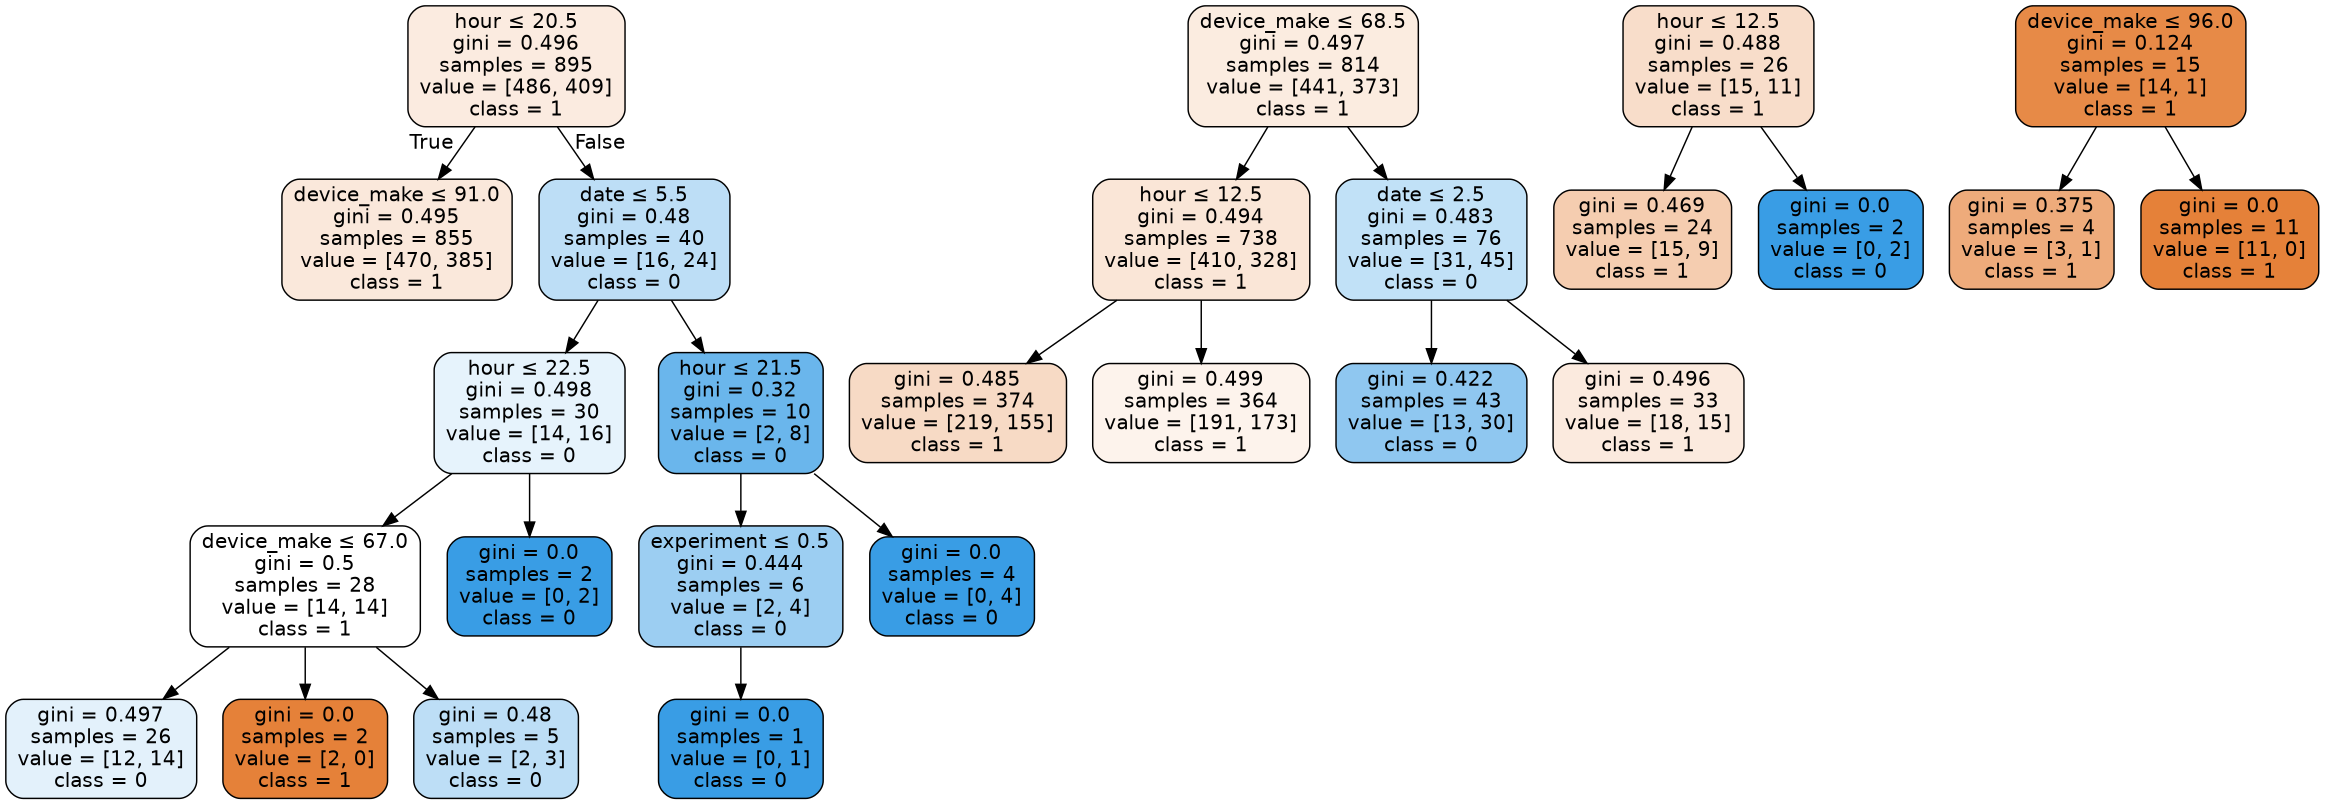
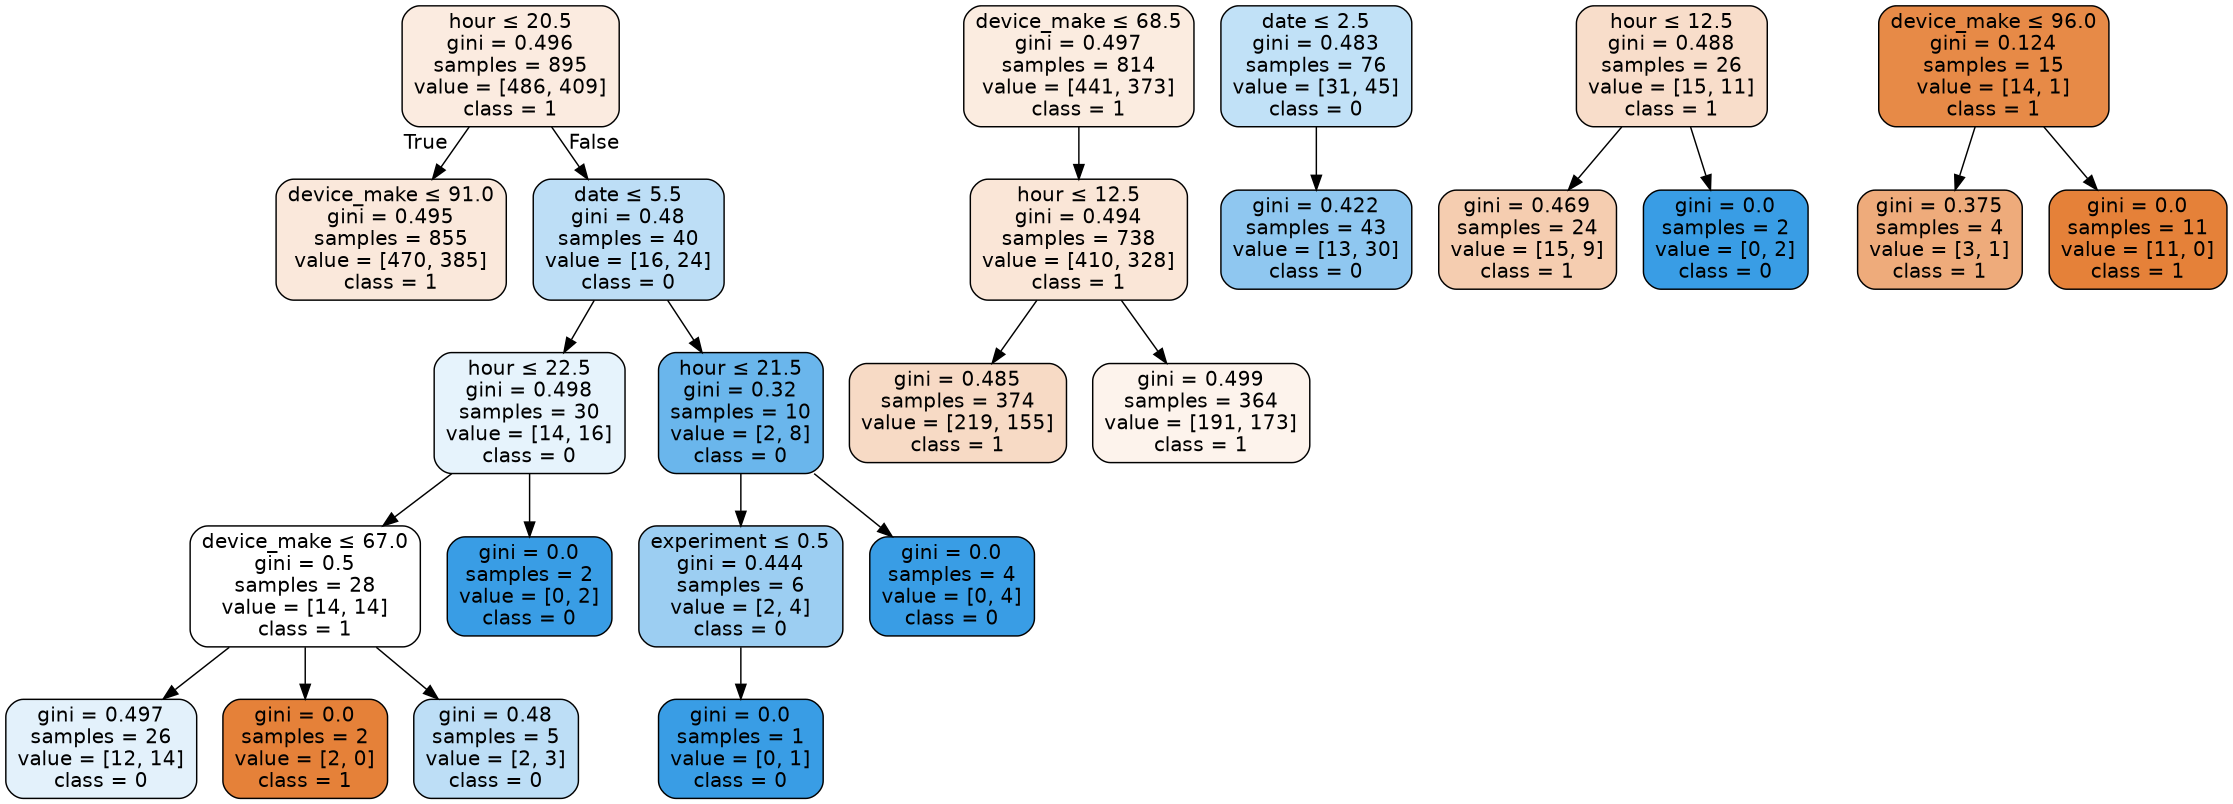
  digraph {
    node [color=black fillcolor="#399de5" fontname=helvetica shape=box style="filled, rounded"]
    edge [fontname=helvetica]
    n1 [fillcolor="#fbebe0" label=<hour &le; 20.5<br/>gini = 0.496<br/>samples = 895<br/>value = [486, 409]<br/>class = 1>]
    n2 [fillcolor="#fae8db" label=<device_make &le; 91.0<br/>gini = 0.495<br/>samples = 855<br/>value = [470, 385]<br/>class = 1>]
    n3 [fillcolor="#bddef6" label=<date &le; 5.5<br/>gini = 0.48<br/>samples = 40<br/>value = [16, 24]<br/>class = 0>]
    n4 [fillcolor="#e6f3fc" label=<hour &le; 22.5<br/>gini = 0.498<br/>samples = 30<br/>value = [14, 16]<br/>class = 0>]
    n5 [fillcolor="#6ab6ec" label=<hour &le; 21.5<br/>gini = 0.32<br/>samples = 10<br/>value = [2, 8]<br/>class = 0>]
    n6 [fillcolor="#fbece0" label=<device_make &le; 68.5<br/>gini = 0.497<br/>samples = 814<br/>value = [441, 373]<br/>class = 1>]
    n7 [fillcolor="#fae6d7" label=<hour &le; 12.5<br/>gini = 0.494<br/>samples = 738<br/>value = [410, 328]<br/>class = 1>]
    n8 [fillcolor="#c1e1f7" label=<date &le; 2.5<br/>gini = 0.483<br/>samples = 76<br/>value = [31, 45]<br/>class = 0>]
    n9 [fillcolor="#f7dac5" label=<gini = 0.485<br/>samples = 374<br/>value = [219, 155]<br/>class = 1>]
    n10 [fillcolor="#fdf3ec" label=<gini = 0.499<br/>samples = 364<br/>value = [191, 173]<br/>class = 1>]
    n11 [fillcolor="#8fc7f0" label=<gini = 0.422<br/>samples = 43<br/>value = [13, 30]<br/>class = 0>]
-   n12 [fillcolor="#fbeade" label=<gini = 0.496<br/>samples = 33<br/>value = [18, 15]<br/>class = 1>]
    n13 [fillcolor="#f8ddca" label=<hour &le; 12.5<br/>gini = 0.488<br/>samples = 26<br/>value = [15, 11]<br/>class = 1>]
    n14 [fillcolor="#f5cdb0" label=<gini = 0.469<br/>samples = 24<br/>value = [15, 9]<br/>class = 1>]
    n15 [label=<gini = 0.0<br/>samples = 2<br/>value = [0, 2]<br/>class = 0>]
    n16 [fillcolor="#e78a47" label=<device_make &le; 96.0<br/>gini = 0.124<br/>samples = 15<br/>value = [14, 1]<br/>class = 1>]
    n17 [fillcolor="#eeab7b" label=<gini = 0.375<br/>samples = 4<br/>value = [3, 1]<br/>class = 1>]
    n18 [fillcolor="#e58139" label=<gini = 0.0<br/>samples = 11<br/>value = [11, 0]<br/>class = 1>]
    n19 [fillcolor="#ffffff" label=<device_make &le; 67.0<br/>gini = 0.5<br/>samples = 28<br/>value = [14, 14]<br/>class = 1>]
    n20 [label=<gini = 0.0<br/>samples = 2<br/>value = [0, 2]<br/>class = 0>]
    n21 [fillcolor="#9ccef2" label=<experiment &le; 0.5<br/>gini = 0.444<br/>samples = 6<br/>value = [2, 4]<br/>class = 0>]
    n22 [label=<gini = 0.0<br/>samples = 4<br/>value = [0, 4]<br/>class = 0>]
    n23 [fillcolor="#e3f1fb" label=<gini = 0.497<br/>samples = 26<br/>value = [12, 14]<br/>class = 0>]
    n24 [fillcolor="#e58139" label=<gini = 0.0<br/>samples = 2<br/>value = [2, 0]<br/>class = 1>]
    n25 [fillcolor="#bddef6" label=<gini = 0.48<br/>samples = 5<br/>value = [2, 3]<br/>class = 0>]
    n26 [label=<gini = 0.0<br/>samples = 1<br/>value = [0, 1]<br/>class = 0>]
    n1 -> n2 [headlabel=True labelangle=45 labeldistance=2.5]
    n1 -> n3 [headlabel=False labelangle=-45 labeldistance=2.5]
    n3 -> n4
    n3 -> n5
    n4 -> n19
    n4 -> n20
    n5 -> n21
    n5 -> n22
    n6 -> n7
-   n6 -> n8
    n7 -> n9
    n7 -> n10
    n8 -> n11
-   n8 -> n12
    n13 -> n14
    n13 -> n15
    n16 -> n17
    n16 -> n18
    n19 -> n23
    n19 -> n24
    n19 -> n25
    n21 -> n26
  }
